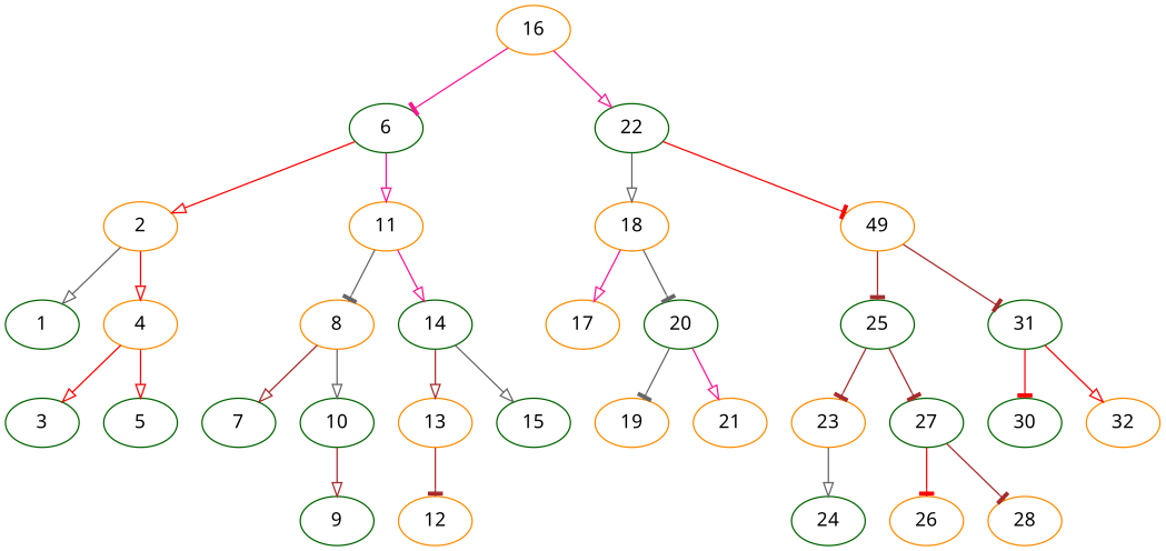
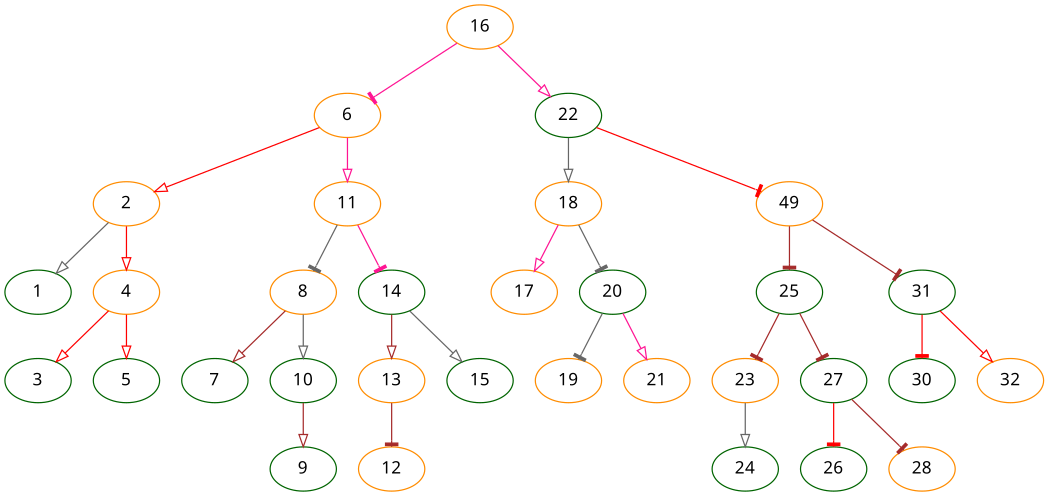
  digraph {
    fontname="Noto Sans"
    node [color=darkorange fontname="Noto Sans"]
    edge [arrowhead=onormal color=brown fontname="Noto Sans"]
    16
-   6 [color=darkgreen]
+   6
    22 [color=darkgreen]
    2
    11
    18
    n7 [label=49]
    1 [color=darkgreen]
    4
    8
    14 [color=darkgreen]
    3 [color=darkgreen]
    5 [color=darkgreen]
    7 [color=darkgreen]
    10 [color=darkgreen]
    13
    15 [color=darkgreen]
    9 [color=darkgreen]
    12
    17
    20 [color=darkgreen]
    25 [color=darkgreen]
    31 [color=darkgreen]
    19
    21
    23
    27 [color=darkgreen]
    30 [color=darkgreen]
    32
    24 [color=darkgreen]
-   26
+   26 [color=darkgreen]
    28
    16 -> 6 [arrowhead=tee color=deeppink]
    16 -> 22 [color=deeppink]
    6 -> 2 [color=red]
    6 -> 11 [color=deeppink]
    22 -> 18 [color=gray40]
    22 -> n7 [arrowhead=tee color=red]
    2 -> 1 [color=gray40]
    2 -> 4 [color=red]
    11 -> 8 [arrowhead=tee color=gray40]
-   11 -> 14 [color=deeppink]
+   11 -> 14 [arrowhead=tee color=deeppink]
    18 -> 17 [color=deeppink]
    18 -> 20 [arrowhead=tee color=gray40]
    n7 -> 25 [arrowhead=tee]
    n7 -> 31 [arrowhead=tee]
    4 -> 3 [color=red]
    4 -> 5 [color=red]
    8 -> 7
    8 -> 10 [color=gray40]
    14 -> 13
    14 -> 15 [color=gray40]
    10 -> 9
    13 -> 12 [arrowhead=tee]
    20 -> 19 [arrowhead=tee color=gray40]
    20 -> 21 [color=deeppink]
    25 -> 23 [arrowhead=tee]
    25 -> 27 [arrowhead=tee]
    31 -> 30 [arrowhead=tee color=red]
    31 -> 32 [color=red]
    23 -> 24 [color=gray40]
    27 -> 26 [arrowhead=tee color=red]
    27 -> 28 [arrowhead=tee]
  }
